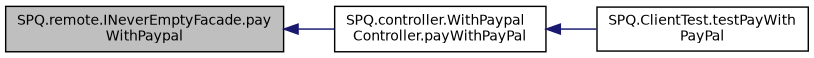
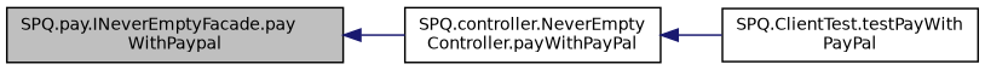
  digraph {
    rankdir=LR
    node [color=black fillcolor=white fontname=Helvetica fontsize=10 shape=record style=filled]
    edge [color=midnightblue dir=back fontname=Helvetica fontsize=10 labelfontname=Helvetica labelfontsize=10 style=solid]
-   n1 [fillcolor=grey75 fontcolor=black height=0.2 label="SPQ.remote.INeverEmptyFacade.pay\lWithPaypal" width=0.4]
-   n2 [height=0.2 label="SPQ.controller.WithPaypal\lController.payWithPayPal" width=0.4]
+   n1 [fillcolor=grey75 fontcolor=black height=0.2 label="SPQ.pay.INeverEmptyFacade.pay\lWithPaypal" width=0.4]
+   n2 [height=0.2 label="SPQ.controller.NeverEmpty\lController.payWithPayPal" width=0.4]
    n3 [height=0.2 label="SPQ.ClientTest.testPayWith\lPayPal" width=0.4]
    n1 -> n2
    n2 -> n3
  }
